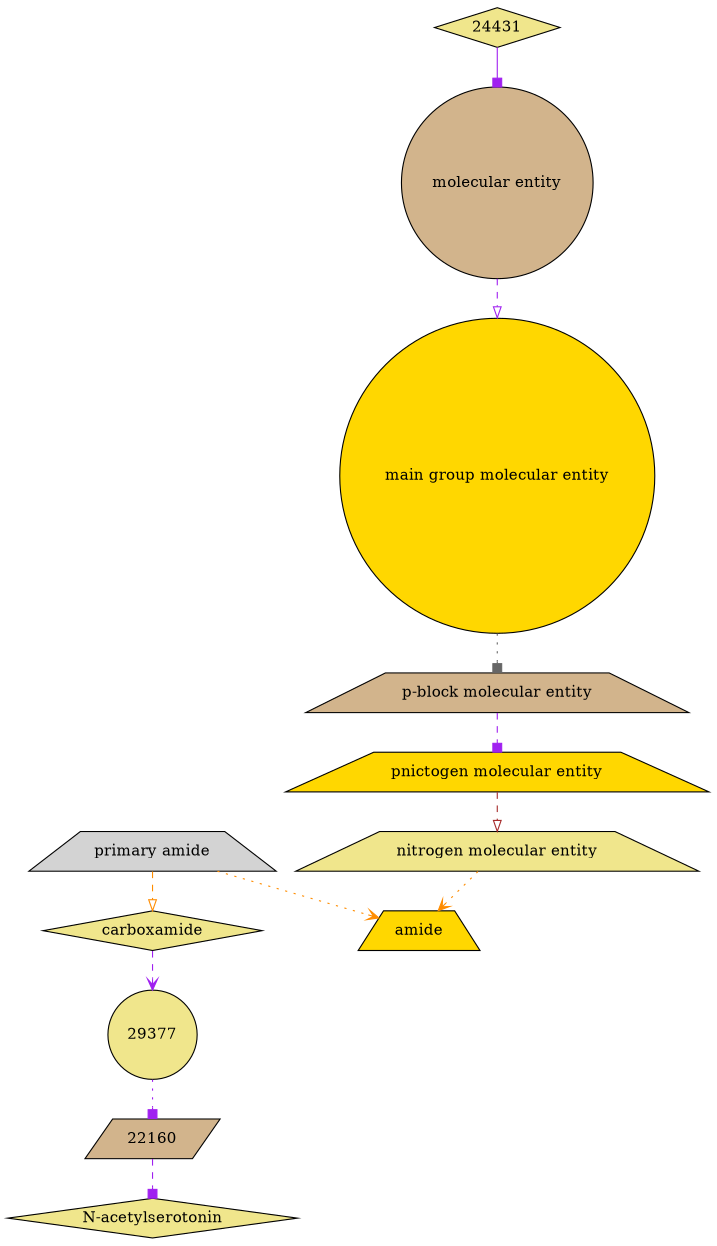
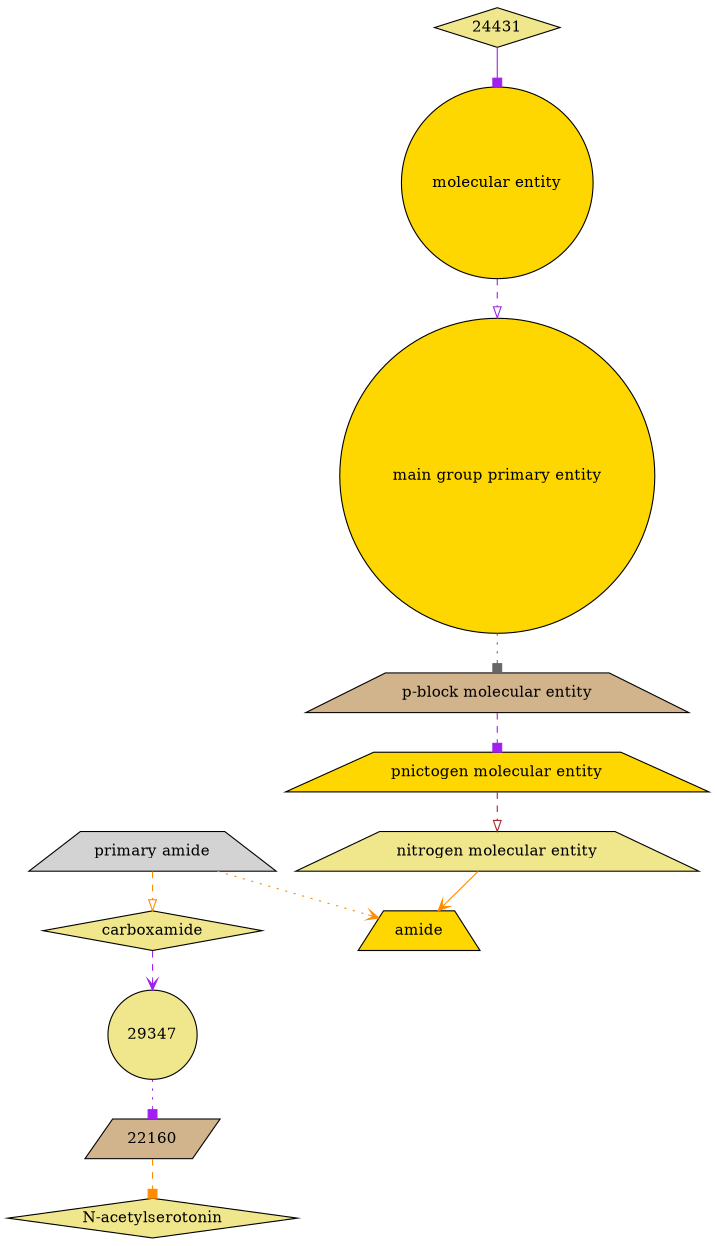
  digraph {
    node [fillcolor=khaki shape=trapezium style=filled]
    edge [arrowhead=box color=purple style=dashed]
    n1 [label="N-acetylserotonin" shape=diamond]
    n2 [fillcolor=tan label=22160 shape=parallelogram]
-   n3 [label=29377 shape=circle]
+   n3 [label=29347 shape=circle]
    n4 [label=carboxamide shape=diamond]
    n5 [fillcolor=lightgrey label="primary amide"]
    n6 [fillcolor=gold label=amide]
    n7 [label="nitrogen molecular entity"]
    n8 [fillcolor=gold label="pnictogen molecular entity"]
    n9 [fillcolor=tan label="p-block molecular entity"]
-   n10 [fillcolor=gold label="main group molecular entity" shape=circle]
-   n11 [fillcolor=tan label="molecular entity" shape=circle]
+   n10 [fillcolor=gold label="main group primary entity" shape=circle]
+   n11 [fillcolor=gold label="molecular entity" shape=circle]
    n12 [label=24431 shape=diamond]
-   n2 -> n1
+   n2 -> n1 [color=darkorange]
    n3 -> n2 [style=dotted]
    n4 -> n3 [arrowhead=vee]
    n5 -> n4 [arrowhead=onormal color=darkorange]
    n5 -> n6 [arrowhead=vee color=darkorange style=dotted]
-   n7 -> n6 [arrowhead=vee color=darkorange style=dotted]
+   n7 -> n6 [arrowhead=vee color=darkorange style=solid]
    n8 -> n7 [arrowhead=onormal color=brown]
    n9 -> n8
    n10 -> n9 [color=gray40 style=dotted]
    n11 -> n10 [arrowhead=onormal]
    n12 -> n11 [style=solid]
  }
